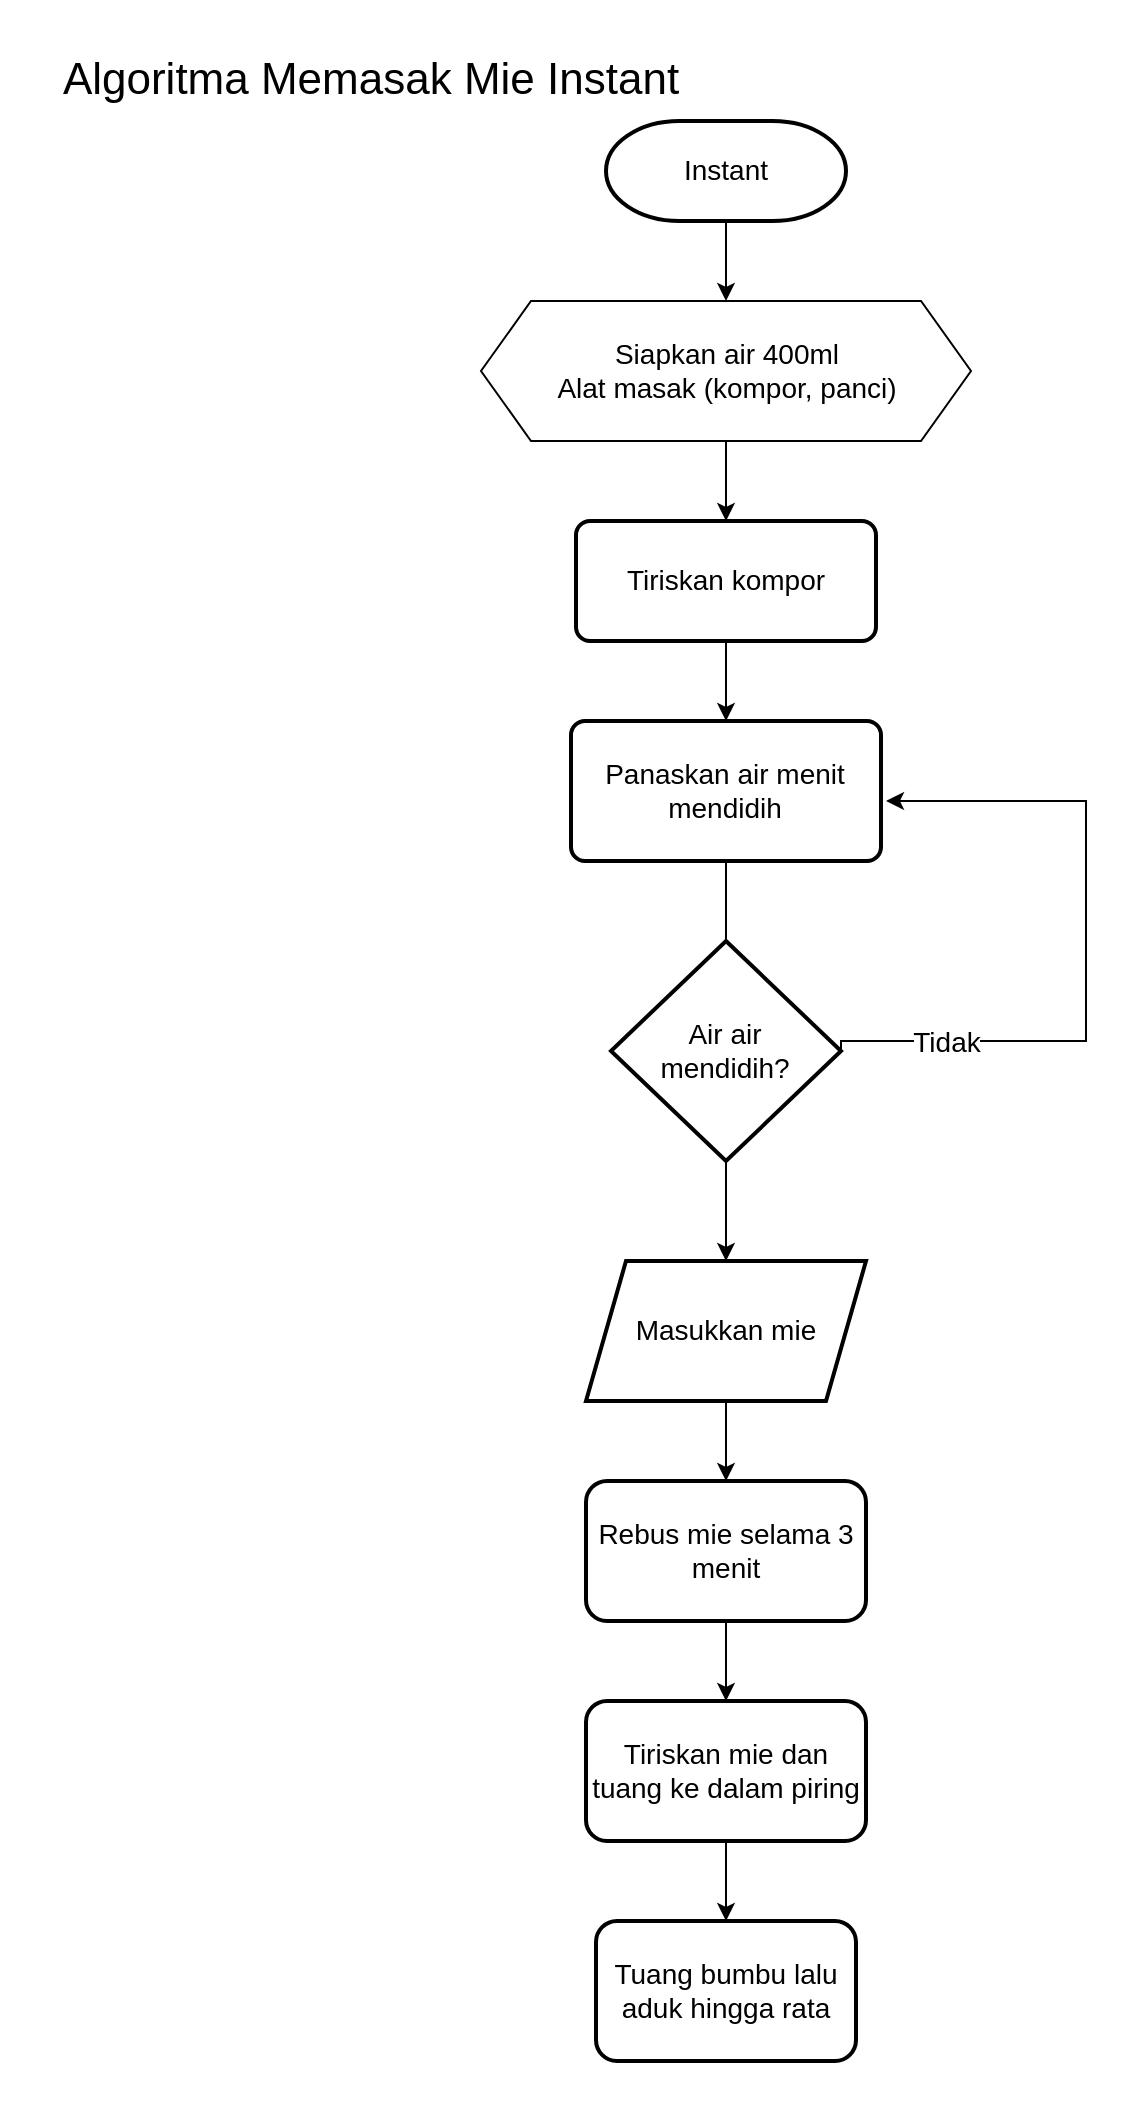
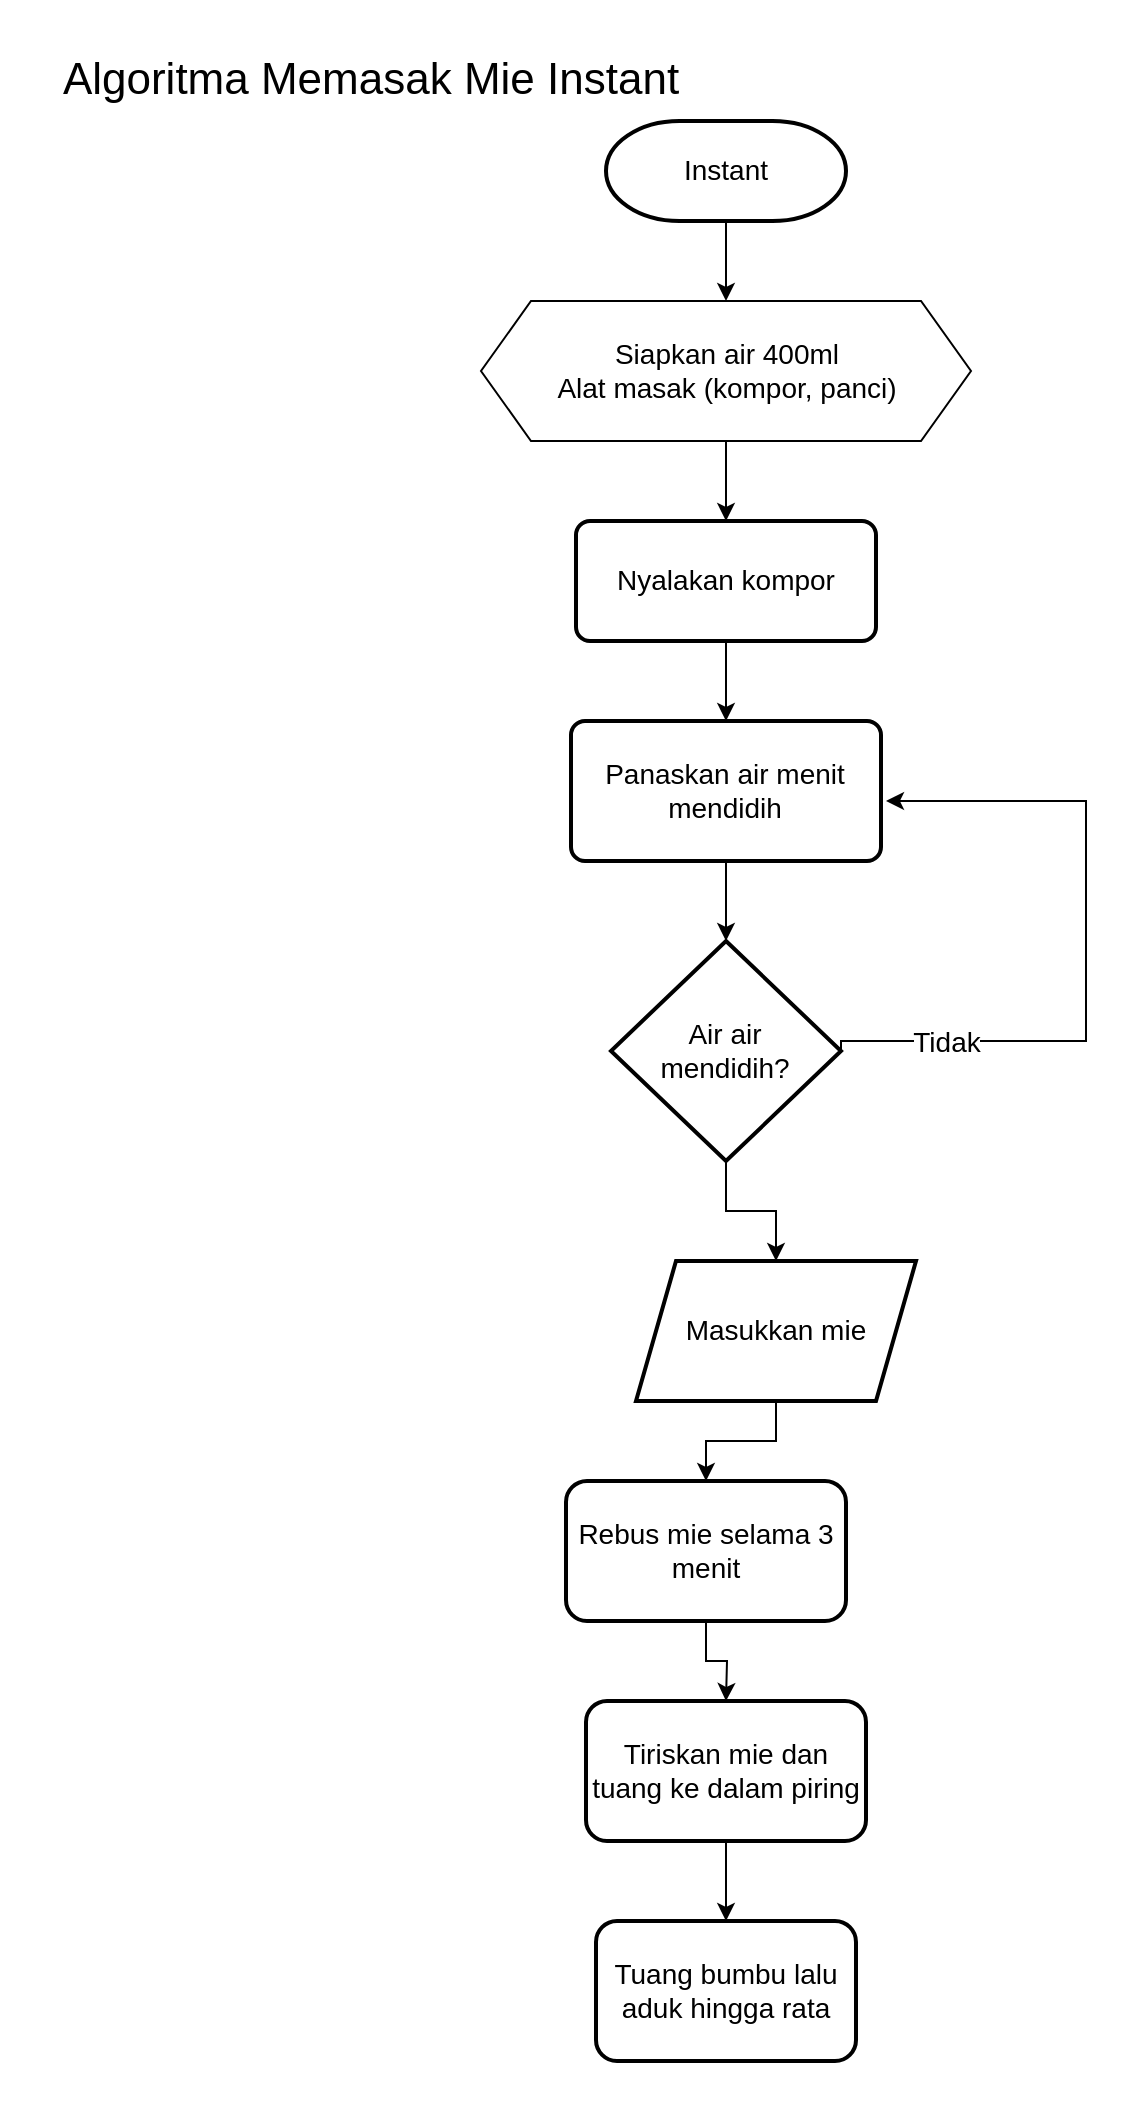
  <mxCell id="0" />
  <mxCell id="1" parent="0" />
  <mxCell id="2" style="edgeStyle=orthogonalEdgeStyle;rounded=0;orthogonalLoop=1;jettySize=auto;html=1;exitX=1;exitY=0.5;exitDx=0;exitDy=0;exitPerimeter=0;" edge="1" parent="1" source="14"><mxGeometry relative="1" as="geometry"><mxPoint x="442.5" y="400" as="targetPoint" /><Array as="points"><mxPoint x="420.5" y="520" /><mxPoint x="542.5" y="520" /></Array></mxGeometry></mxCell>
  <mxCell id="3" value="&lt;font style=&quot;font-size: 14px;&quot;&gt;Tidak&lt;/font&gt;" style="edgeLabel;html=1;align=center;verticalAlign=middle;resizable=0;points=[];" vertex="1" connectable="0" parent="2"><mxGeometry x="-0.016" relative="1" as="geometry"><mxPoint x="-70" y="44" as="offset" /></mxGeometry></mxCell>
  <mxCell id="4" value="&lt;font style=&quot;font-size: 22px;&quot;&gt;Algoritma Memasak Mie Instant&lt;/font&gt;" style="text;html=1;align=center;verticalAlign=middle;resizable=0;points=[];autosize=1;strokeColor=none;fillColor=none;" vertex="1" parent="1"><mxGeometry width="330" height="40" as="geometry" x="20" y="20" /></mxCell>
  <mxCell id="5" value="" style="edgeStyle=orthogonalEdgeStyle;rounded=0;orthogonalLoop=1;jettySize=auto;html=1;" edge="1" parent="1" source="6" target="8"><mxGeometry relative="1" as="geometry" /></mxCell>
  <mxCell id="6" value="&lt;font style=&quot;font-size: 14px;&quot;&gt;Instant&lt;/font&gt;" style="strokeWidth=2;html=1;shape=mxgraph.flowchart.terminator;whiteSpace=wrap;" vertex="1" parent="1"><mxGeometry x="302.5" y="60" width="120" height="50" as="geometry" /></mxCell>
  <mxCell id="7" value="" style="edgeStyle=orthogonalEdgeStyle;rounded=0;orthogonalLoop=1;jettySize=auto;html=1;" edge="1" parent="1" source="8" target="10"><mxGeometry relative="1" as="geometry" /></mxCell>
  <mxCell id="8" value="&lt;font style=&quot;font-size: 14px;&quot;&gt;Siapkan air 400ml&lt;/font&gt;&lt;div style=&quot;font-size: 14px;&quot;&gt;&lt;font style=&quot;font-size: 14px;&quot;&gt;Alat masak (kompor, panci)&lt;/font&gt;&lt;/div&gt;" style="verticalLabelPosition=middle;verticalAlign=middle;html=1;shape=hexagon;perimeter=hexagonPerimeter2;arcSize=6;size=0.102;labelPosition=center;align=center;" vertex="1" parent="1"><mxGeometry x="240" y="150" width="245" height="70" as="geometry" /></mxCell>
  <mxCell id="9" value="" style="edgeStyle=orthogonalEdgeStyle;rounded=0;orthogonalLoop=1;jettySize=auto;html=1;" edge="1" parent="1" source="10" target="12"><mxGeometry relative="1" as="geometry" /></mxCell>
- <mxCell id="10" value="&lt;font style=&quot;font-size: 14px;&quot;&gt;Tiriskan kompor&lt;/font&gt;" style="rounded=1;whiteSpace=wrap;html=1;absoluteArcSize=1;arcSize=14;strokeWidth=2;" vertex="1" parent="1"><mxGeometry x="287.5" y="260" width="150" height="60" as="geometry" /></mxCell>
- <mxCell id="11" value="" style="edgeStyle=orthogonalEdgeStyle;rounded=0;orthogonalLoop=1;jettySize=auto;html=1;endArrow=none;" edge="1" parent="1" source="12" target="14"><mxGeometry relative="1" as="geometry" /></mxCell>
+ <mxCell id="10" value="&lt;font style=&quot;font-size: 14px;&quot;&gt;Nyalakan kompor&lt;/font&gt;" style="rounded=1;whiteSpace=wrap;html=1;absoluteArcSize=1;arcSize=14;strokeWidth=2;" vertex="1" parent="1"><mxGeometry x="287.5" y="260" width="150" height="60" as="geometry" /></mxCell>
+ <mxCell id="11" value="" style="edgeStyle=orthogonalEdgeStyle;rounded=0;orthogonalLoop=1;jettySize=auto;html=1;" edge="1" parent="1" source="12" target="14"><mxGeometry relative="1" as="geometry" /></mxCell>
  <mxCell id="12" value="&lt;font style=&quot;font-size: 14px;&quot;&gt;Panaskan air menit mendidih&lt;/font&gt;" style="rounded=1;whiteSpace=wrap;html=1;absoluteArcSize=1;arcSize=14;strokeWidth=2;" vertex="1" parent="1"><mxGeometry x="285" y="360" width="155" height="70" as="geometry" /></mxCell>
  <mxCell id="13" value="" style="edgeStyle=orthogonalEdgeStyle;rounded=0;orthogonalLoop=1;jettySize=auto;html=1;" edge="1" parent="1" source="14" target="16"><mxGeometry relative="1" as="geometry" /></mxCell>
  <mxCell id="14" value="&lt;font style=&quot;font-size: 14px;&quot;&gt;Air air&lt;/font&gt;&lt;div style=&quot;font-size: 14px;&quot;&gt;&lt;font style=&quot;font-size: 14px;&quot;&gt;mendidih?&lt;/font&gt;&lt;/div&gt;" style="strokeWidth=2;html=1;shape=mxgraph.flowchart.decision;whiteSpace=wrap;" vertex="1" parent="1"><mxGeometry x="305" y="470" width="115" height="110" as="geometry" /></mxCell>
  <mxCell id="15" value="" style="edgeStyle=orthogonalEdgeStyle;rounded=0;orthogonalLoop=1;jettySize=auto;html=1;" edge="1" parent="1" source="16" target="18"><mxGeometry relative="1" as="geometry" /></mxCell>
- <mxCell id="16" value="&lt;font style=&quot;font-size: 14px;&quot;&gt;Masukkan mie&lt;/font&gt;" style="shape=parallelogram;perimeter=parallelogramPerimeter;whiteSpace=wrap;html=1;fixedSize=1;strokeWidth=2;" vertex="1" parent="1"><mxGeometry x="292.5" y="630" width="140" height="70" as="geometry" /></mxCell>
+ <mxCell id="16" value="&lt;font style=&quot;font-size: 14px;&quot;&gt;Masukkan mie&lt;/font&gt;" style="shape=parallelogram;perimeter=parallelogramPerimeter;whiteSpace=wrap;html=1;fixedSize=1;strokeWidth=2;" vertex="1" parent="1"><mxGeometry x="317.5" y="630" width="140" height="70" as="geometry" /></mxCell>
  <mxCell id="17" value="" style="edgeStyle=orthogonalEdgeStyle;rounded=0;orthogonalLoop=1;jettySize=auto;html=1;" edge="1" parent="1" source="18"><mxGeometry relative="1" as="geometry"><mxPoint x="362.5" y="850" as="targetPoint" /></mxGeometry></mxCell>
- <mxCell id="18" value="&lt;font style=&quot;font-size: 14px;&quot;&gt;Rebus mie selama 3 menit&lt;/font&gt;" style="rounded=1;whiteSpace=wrap;html=1;strokeWidth=2;" vertex="1" parent="1"><mxGeometry x="292.5" y="740" width="140" height="70" as="geometry" /></mxCell>
+ <mxCell id="18" value="&lt;font style=&quot;font-size: 14px;&quot;&gt;Rebus mie selama 3 menit&lt;/font&gt;" style="rounded=1;whiteSpace=wrap;html=1;strokeWidth=2;" vertex="1" parent="1"><mxGeometry x="282.5" y="740" width="140" height="70" as="geometry" /></mxCell>
  <mxCell id="19" value="" style="edgeStyle=orthogonalEdgeStyle;rounded=0;orthogonalLoop=1;jettySize=auto;html=1;" edge="1" parent="1" source="20" target="21"><mxGeometry relative="1" as="geometry" /></mxCell>
  <mxCell id="20" value="&lt;font style=&quot;font-size: 14px;&quot;&gt;Tiriskan mie dan tuang ke dalam piring&lt;/font&gt;" style="rounded=1;whiteSpace=wrap;html=1;strokeWidth=2;" vertex="1" parent="1"><mxGeometry x="292.5" y="850" width="140" height="70" as="geometry" /></mxCell>
  <mxCell id="21" value="&lt;font style=&quot;font-size: 14px;&quot;&gt;Tuang bumbu lalu aduk hingga rata&lt;/font&gt;" style="rounded=1;whiteSpace=wrap;html=1;strokeWidth=2;" vertex="1" parent="1"><mxGeometry x="297.5" y="960" width="130" height="70" as="geometry" /></mxCell>
